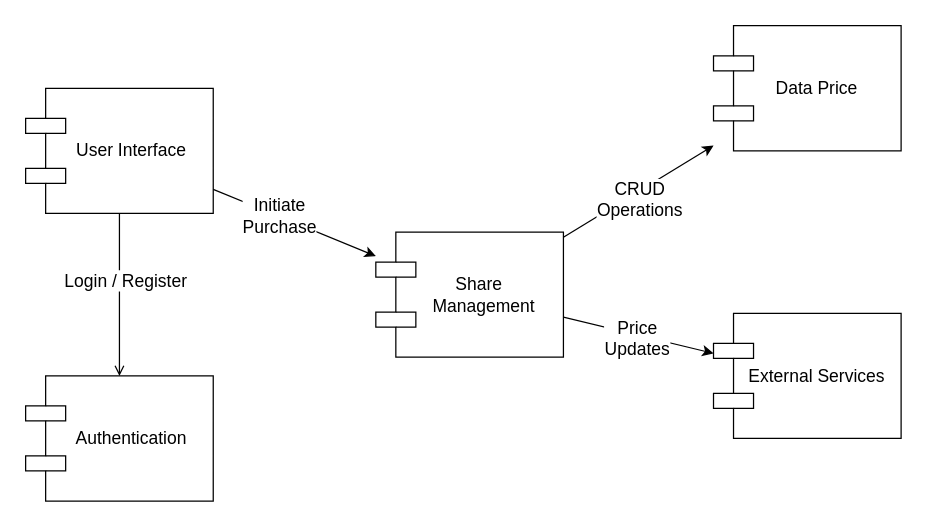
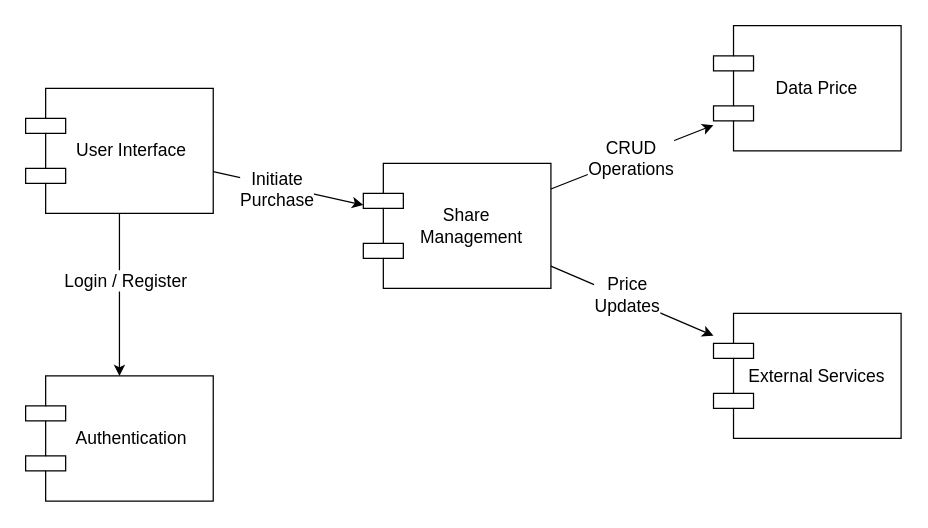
  <mxCell id="0" />
  <mxCell id="1" parent="0" />
  <mxCell id="2" value="&lt;font style=&quot;font-size: 14px;&quot;&gt;&amp;nbsp; &amp;nbsp; &amp;nbsp;User Interface&lt;/font&gt;" style="shape=component;whiteSpace=wrap;html=1;" vertex="1" parent="1"><mxGeometry x="20" y="70" width="150" height="100" as="geometry" /></mxCell>
  <mxCell id="3" value="&lt;font style=&quot;font-size: 14px;&quot;&gt;&amp;nbsp; &amp;nbsp; &amp;nbsp;Authentication&lt;/font&gt;" style="shape=component;whiteSpace=wrap;html=1;" vertex="1" parent="1"><mxGeometry x="20" y="300" width="150" height="100" as="geometry" /></mxCell>
- <mxCell id="4" value="&lt;font style=&quot;font-size: 14px;&quot;&gt;&amp;nbsp; &amp;nbsp; Share&lt;/font&gt;&lt;div&gt;&lt;font style=&quot;font-size: 14px;&quot;&gt;&amp;nbsp; &amp;nbsp; &amp;nbsp; Management&lt;/font&gt;&lt;/div&gt;" style="shape=component;whiteSpace=wrap;html=1;align=center;" vertex="1" parent="1"><mxGeometry x="300" y="185" width="150" height="100" as="geometry" /></mxCell>
+ <mxCell id="4" value="&lt;font style=&quot;font-size: 14px;&quot;&gt;&amp;nbsp; &amp;nbsp; Share&lt;/font&gt;&lt;div&gt;&lt;font style=&quot;font-size: 14px;&quot;&gt;&amp;nbsp; &amp;nbsp; &amp;nbsp; Management&lt;/font&gt;&lt;/div&gt;" style="shape=component;whiteSpace=wrap;html=1;align=center;" vertex="1" parent="1"><mxGeometry x="290" y="130" width="150" height="100" as="geometry" /></mxCell>
  <mxCell id="5" value="&lt;font style=&quot;font-size: 14px;&quot;&gt;&amp;nbsp; &amp;nbsp; Data Price&lt;/font&gt;" style="shape=component;whiteSpace=wrap;html=1;" vertex="1" parent="1"><mxGeometry x="570" width="150" height="100" as="geometry" y="20" /></mxCell>
  <mxCell id="6" value="&lt;font style=&quot;font-size: 14px;&quot;&gt;&amp;nbsp; &amp;nbsp; External Services&lt;/font&gt;" style="shape=component;whiteSpace=wrap;html=1;" vertex="1" parent="1"><mxGeometry x="570" y="250" width="150" height="100" as="geometry" /></mxCell>
- <mxCell id="7" value="" style="endArrow=open;html=1;rounded=0;" edge="1" parent="1" source="2" target="3"><mxGeometry relative="1" as="geometry"><mxPoint x="95" y="170" as="sourcePoint" /><mxPoint x="95" y="220" as="targetPoint" /></mxGeometry></mxCell>
+ <mxCell id="7" value="" style="endArrow=classic;html=1;rounded=0;" edge="1" parent="1" source="2" target="3"><mxGeometry relative="1" as="geometry"><mxPoint x="95" y="170" as="sourcePoint" /><mxPoint x="95" y="220" as="targetPoint" /></mxGeometry></mxCell>
  <mxCell id="8" value="&lt;font style=&quot;font-size: 14px;&quot;&gt;Login / Register&lt;/font&gt;" style="edgeLabel;html=1;align=center;verticalAlign=middle;resizable=0;points=[];" vertex="1" connectable="0" parent="7"><mxGeometry x="-0.5" relative="1" as="geometry"><mxPoint x="4" y="20" as="offset" /></mxGeometry></mxCell>
  <mxCell id="9" value="" style="endArrow=classic;html=1;rounded=0;" edge="1" parent="1" source="2" target="4"><mxGeometry relative="1" as="geometry"><mxPoint x="170" y="170" as="sourcePoint" /><mxPoint x="220" y="195" as="targetPoint" /></mxGeometry></mxCell>
  <mxCell id="10" value="&lt;font style=&quot;font-size: 14px;&quot;&gt;Initiate&lt;/font&gt;&lt;div&gt;&lt;font style=&quot;font-size: 14px;&quot;&gt;Purchase&lt;/font&gt;&lt;/div&gt;" style="edgeLabel;html=1;align=center;verticalAlign=middle;resizable=0;points=[];" vertex="1" connectable="0" parent="9"><mxGeometry x="-0.5" relative="1" as="geometry"><mxPoint x="20" y="7" as="offset" /></mxGeometry></mxCell>
  <mxCell id="11" value="" style="endArrow=classic;html=1;rounded=0;" edge="1" parent="1" source="4" target="5"><mxGeometry relative="1" as="geometry"><mxPoint x="370" y="195" as="sourcePoint" /><mxPoint x="420" y="120" as="targetPoint" /></mxGeometry></mxCell>
  <mxCell id="12" value="&lt;font style=&quot;font-size: 14px;&quot;&gt;CRUD&lt;/font&gt;&lt;div&gt;&lt;font style=&quot;font-size: 14px;&quot;&gt;Operations&lt;/font&gt;&lt;/div&gt;" style="edgeLabel;html=1;align=center;verticalAlign=middle;resizable=0;points=[];" vertex="1" connectable="0" parent="11"><mxGeometry x="-0.5" relative="1" as="geometry"><mxPoint x="31" y="-12" as="offset" /></mxGeometry></mxCell>
  <mxCell id="13" value="" style="endArrow=classic;html=1;rounded=0;" edge="1" parent="1" source="4" target="6"><mxGeometry relative="1" as="geometry"><mxPoint x="370" y="195" as="sourcePoint" /><mxPoint x="420" y="270" as="targetPoint" /></mxGeometry></mxCell>
  <mxCell id="14" value="&lt;font style=&quot;font-size: 14px;&quot;&gt;Price&lt;/font&gt;&lt;div&gt;&lt;font style=&quot;font-size: 14px;&quot;&gt;Updates&lt;/font&gt;&lt;/div&gt;" style="edgeLabel;html=1;align=center;verticalAlign=middle;resizable=0;points=[];" vertex="1" connectable="0" parent="13"><mxGeometry x="-0.5" relative="1" as="geometry"><mxPoint x="28" y="9" as="offset" /></mxGeometry></mxCell>
